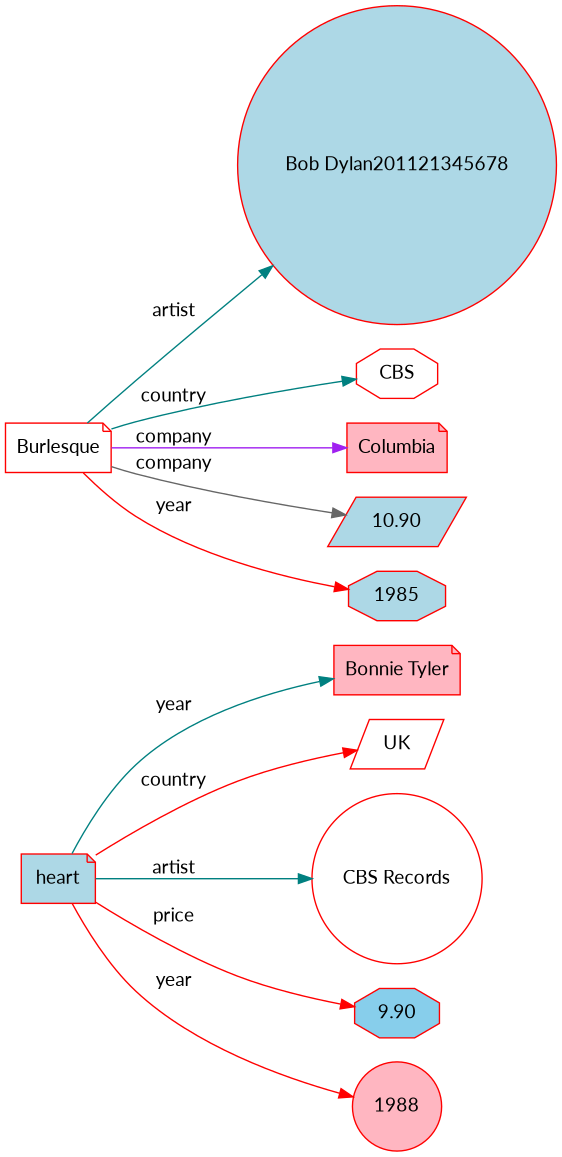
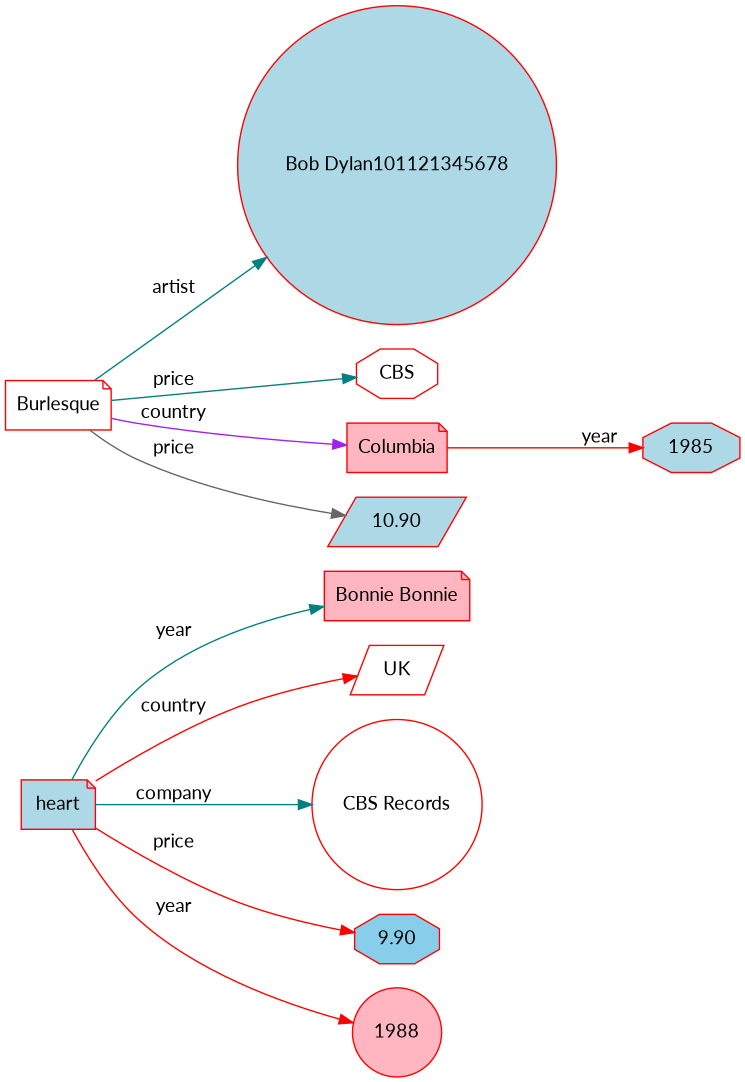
  digraph {
    fontname=Lato
    rankdir=LR
    node [color=red fillcolor=lightblue fontname=Lato shape=note style=filled]
    edge [color=teal fontname=Lato]
-   "Bonnie Tyler" [fillcolor=lightpink]
+   "Bonnie Tyler" [fillcolor=lightpink label="Bonnie Bonnie"]
    heart
    UK [fillcolor=white shape=parallelogram]
    "CBS Records" [fillcolor=white shape=circle]
    9.90 [fillcolor=skyblue shape=octagon]
    1988 [fillcolor=lightpink shape=circle]
    Burlesque [fillcolor=white]
-   "Bob Dylan101121345678" [shape=circle label="Bob Dylan201121345678"]
+   "Bob Dylan101121345678" [shape=circle]
    n9 [fillcolor=white label=CBS shape=octagon]
    Columbia [fillcolor=lightpink]
    10.90 [shape=parallelogram]
    1985 [shape=octagon]
    heart -> "Bonnie Tyler" [label=year]
    heart -> UK [color=red label=country]
-   heart -> "CBS Records" [label=artist]
+   heart -> "CBS Records" [label=company]
    heart -> 9.90 [color=red label=price]
    heart -> 1988 [color=red label=year]
    Burlesque -> "Bob Dylan101121345678" [label=artist]
-   Burlesque -> n9 [label=country]
-   Burlesque -> Columbia [color=purple label=company]
-   Burlesque -> 10.90 [color=gray40 label=company]
-   Burlesque -> 1985 [color=red label=year]
+   Burlesque -> n9 [label=price]
+   Burlesque -> Columbia [color=purple label=country]
+   Burlesque -> 10.90 [color=gray40 label=price]
+   Columbia -> 1985 [color=red label=year]
  }
